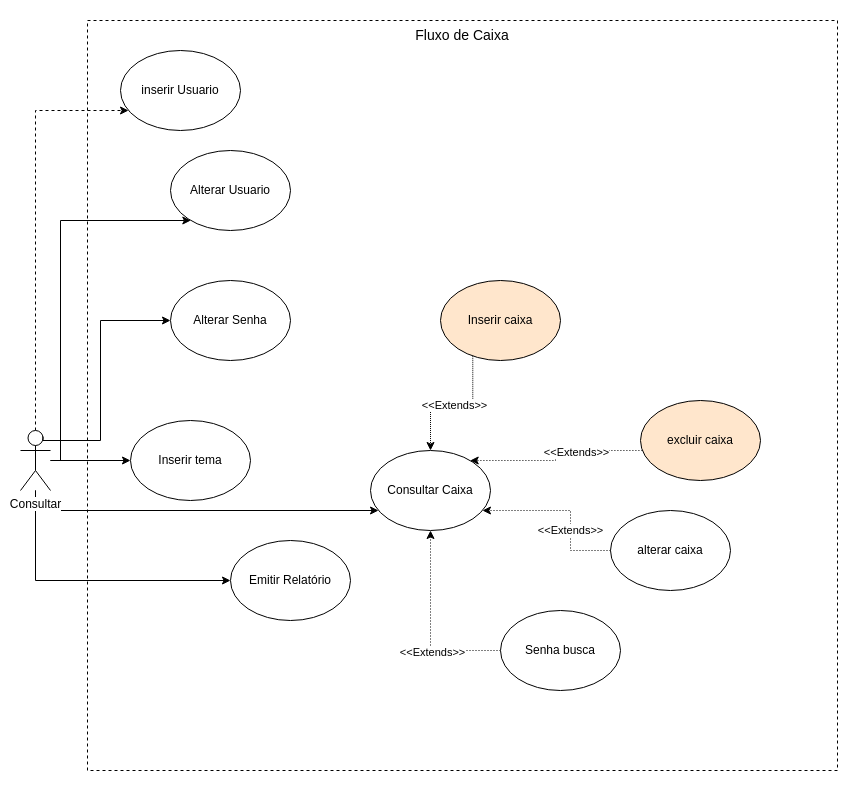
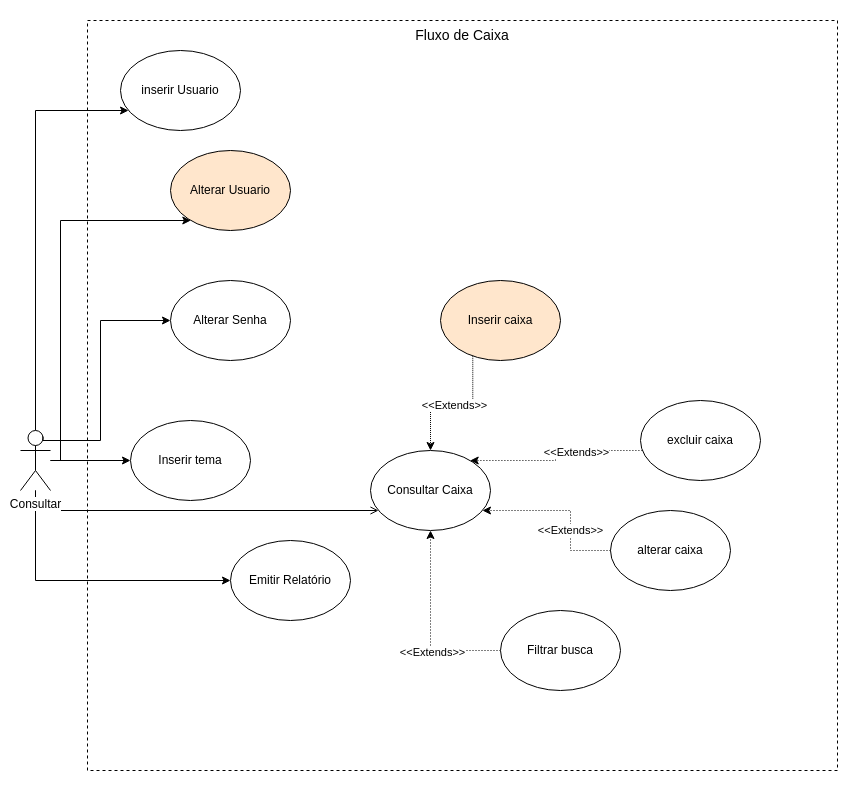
  <mxCell id="0" />
  <mxCell id="1" parent="0" />
  <mxCell id="2" value="&lt;font style=&quot;font-size: 14px&quot;&gt;Fluxo de Caixa&lt;/font&gt;" style="whiteSpace=wrap;html=1;aspect=fixed;dashed=1;verticalAlign=top;" parent="1" vertex="1"><mxGeometry x="87" y="20" width="750" height="750" as="geometry" /></mxCell>
- <mxCell id="3" style="edgeStyle=orthogonalEdgeStyle;rounded=0;orthogonalLoop=1;jettySize=auto;html=1;dashed=1;" parent="1" source="8" target="9" edge="1"><mxGeometry relative="1" as="geometry"><Array as="points"><mxPoint x="35" y="110" /></Array></mxGeometry></mxCell>
+ <mxCell id="3" style="edgeStyle=orthogonalEdgeStyle;rounded=0;orthogonalLoop=1;jettySize=auto;html=1;" parent="1" source="8" target="9" edge="1"><mxGeometry relative="1" as="geometry"><Array as="points"><mxPoint x="35" y="110" /></Array></mxGeometry></mxCell>
  <mxCell id="4" style="edgeStyle=orthogonalEdgeStyle;rounded=0;orthogonalLoop=1;jettySize=auto;html=1;" parent="1" source="8" target="10" edge="1"><mxGeometry relative="1" as="geometry"><Array as="points"><mxPoint x="190" y="450" /><mxPoint x="190" y="450" /></Array></mxGeometry></mxCell>
  <mxCell id="5" style="edgeStyle=orthogonalEdgeStyle;rounded=0;orthogonalLoop=1;jettySize=auto;html=1;" parent="1" source="8" target="11" edge="1"><mxGeometry relative="1" as="geometry"><Array as="points"><mxPoint x="35" y="580" /></Array></mxGeometry></mxCell>
- <mxCell id="6" style="edgeStyle=orthogonalEdgeStyle;rounded=0;orthogonalLoop=1;jettySize=auto;html=1;" parent="1" source="8" target="13" edge="1"><mxGeometry relative="1" as="geometry"><Array as="points"><mxPoint x="35" y="510" /></Array></mxGeometry></mxCell>
+ <mxCell id="6" style="edgeStyle=orthogonalEdgeStyle;rounded=0;orthogonalLoop=1;jettySize=auto;html=1;endArrow=open;" parent="1" source="8" target="13" edge="1"><mxGeometry relative="1" as="geometry"><Array as="points"><mxPoint x="35" y="510" /></Array></mxGeometry></mxCell>
  <mxCell id="7" style="edgeStyle=orthogonalEdgeStyle;rounded=0;orthogonalLoop=1;jettySize=auto;html=1;" edge="1" parent="1" source="8" target="25"><mxGeometry relative="1" as="geometry"><Array as="points"><mxPoint x="60" y="460" /><mxPoint x="60" y="220" /></Array></mxGeometry></mxCell>
  <mxCell id="8" value="Consultar" style="shape=umlActor;verticalLabelPosition=bottom;labelBackgroundColor=#ffffff;verticalAlign=top;html=1;outlineConnect=0;" parent="1" vertex="1"><mxGeometry x="20" y="430" width="30" height="60" as="geometry" /></mxCell>
  <mxCell id="9" value="inserir Usuario" style="ellipse;whiteSpace=wrap;html=1;" parent="1" vertex="1"><mxGeometry x="120" y="50" width="120" height="80" as="geometry" /></mxCell>
  <mxCell id="10" value="Inserir tema" style="ellipse;whiteSpace=wrap;html=1;" parent="1" vertex="1"><mxGeometry x="130" y="420" width="120" height="80" as="geometry" /></mxCell>
  <mxCell id="11" value="Emitir Relatório" style="ellipse;whiteSpace=wrap;html=1;" parent="1" vertex="1"><mxGeometry x="230" y="540" width="120" height="80" as="geometry" /></mxCell>
  <mxCell id="12" value="&amp;lt;&amp;lt;Extends&amp;gt;&amp;gt;" style="edgeStyle=orthogonalEdgeStyle;rounded=0;orthogonalLoop=1;jettySize=auto;html=1;dashed=1;dashPattern=1 1;exitX=0.269;exitY=0.947;exitDx=0;exitDy=0;exitPerimeter=0;" edge="1" parent="1" source="23" target="13"><mxGeometry relative="1" as="geometry" /></mxCell>
  <mxCell id="13" value="Consultar Caixa" style="ellipse;whiteSpace=wrap;html=1;" parent="1" vertex="1"><mxGeometry x="370" y="450" width="120" height="80" as="geometry" /></mxCell>
  <mxCell id="14" style="edgeStyle=orthogonalEdgeStyle;rounded=0;orthogonalLoop=1;jettySize=auto;html=1;dashed=1;dashPattern=1 2;" parent="1" source="16" target="13" edge="1"><mxGeometry relative="1" as="geometry"><Array as="points"><mxPoint x="430" y="650" /></Array></mxGeometry></mxCell>
  <mxCell id="15" value="&amp;lt;&amp;lt;Extends&amp;gt;&amp;gt;" style="edgeLabel;html=1;align=center;verticalAlign=middle;resizable=0;points=[];" parent="14" vertex="1" connectable="0"><mxGeometry x="-0.277" y="1" relative="1" as="geometry"><mxPoint as="offset" /></mxGeometry></mxCell>
- <mxCell id="16" value="Senha busca" style="ellipse;whiteSpace=wrap;html=1;" parent="1" vertex="1"><mxGeometry x="500" y="610" width="120" height="80" as="geometry" /></mxCell>
+ <mxCell id="16" value="Filtrar busca" style="ellipse;whiteSpace=wrap;html=1;" parent="1" vertex="1"><mxGeometry x="500" y="610" width="120" height="80" as="geometry" /></mxCell>
  <mxCell id="17" value="alterar caixa" style="ellipse;whiteSpace=wrap;html=1;" parent="1" vertex="1"><mxGeometry x="610" y="510" width="120" height="80" as="geometry" /></mxCell>
- <mxCell id="18" value="excluir caixa" style="ellipse;whiteSpace=wrap;html=1;fillColor=#ffe6cc;" parent="1" vertex="1"><mxGeometry x="640" y="400" width="120" height="80" as="geometry" /></mxCell>
+ <mxCell id="18" value="excluir caixa" style="ellipse;whiteSpace=wrap;html=1;" parent="1" vertex="1"><mxGeometry x="640" y="400" width="120" height="80" as="geometry" /></mxCell>
  <mxCell id="19" style="edgeStyle=orthogonalEdgeStyle;rounded=0;orthogonalLoop=1;jettySize=auto;html=1;dashed=1;dashPattern=1 2;" parent="1" source="18" target="13" edge="1"><mxGeometry relative="1" as="geometry"><mxPoint x="630" y="520" as="sourcePoint" /><mxPoint x="510" y="520" as="targetPoint" /><Array as="points"><mxPoint x="555" y="450" /><mxPoint x="555" y="460" /></Array></mxGeometry></mxCell>
  <mxCell id="20" value="&amp;lt;&amp;lt;Extends&amp;gt;&amp;gt;" style="edgeLabel;html=1;align=center;verticalAlign=middle;resizable=0;points=[];" parent="19" vertex="1" connectable="0"><mxGeometry x="-0.277" y="1" relative="1" as="geometry"><mxPoint as="offset" /></mxGeometry></mxCell>
  <mxCell id="21" style="edgeStyle=orthogonalEdgeStyle;rounded=0;orthogonalLoop=1;jettySize=auto;html=1;dashed=1;dashPattern=1 2;" parent="1" source="17" target="13" edge="1"><mxGeometry relative="1" as="geometry"><mxPoint x="640" y="530" as="sourcePoint" /><mxPoint x="520" y="530" as="targetPoint" /><Array as="points"><mxPoint x="570" y="550" /><mxPoint x="570" y="510" /></Array></mxGeometry></mxCell>
  <mxCell id="22" value="&amp;lt;&amp;lt;Extends&amp;gt;&amp;gt;" style="edgeLabel;html=1;align=center;verticalAlign=middle;resizable=0;points=[];" parent="21" vertex="1" connectable="0"><mxGeometry x="-0.277" y="1" relative="1" as="geometry"><mxPoint as="offset" /></mxGeometry></mxCell>
  <mxCell id="23" value="Inserir caixa" style="ellipse;whiteSpace=wrap;html=1;fillColor=#ffe6cc;" vertex="1" parent="1"><mxGeometry x="440" y="280" width="120" height="80" as="geometry" /></mxCell>
  <mxCell id="24" value="" style="edgeStyle=orthogonalEdgeStyle;rounded=0;orthogonalLoop=1;jettySize=auto;html=1;exitX=0.75;exitY=0.1;exitDx=0;exitDy=0;exitPerimeter=0;" edge="1" parent="1" source="8" target="26"><mxGeometry relative="1" as="geometry"><Array as="points"><mxPoint x="43" y="440" /><mxPoint x="100" y="440" /><mxPoint x="100" y="320" /></Array></mxGeometry></mxCell>
- <mxCell id="25" value="Alterar Usuario" style="ellipse;whiteSpace=wrap;html=1;" vertex="1" parent="1"><mxGeometry x="170" y="150" width="120" height="80" as="geometry" /></mxCell>
+ <mxCell id="25" value="Alterar Usuario" style="ellipse;whiteSpace=wrap;html=1;fillColor=#ffe6cc;" vertex="1" parent="1"><mxGeometry x="170" y="150" width="120" height="80" as="geometry" /></mxCell>
  <mxCell id="26" value="Alterar Senha" style="ellipse;whiteSpace=wrap;html=1;" vertex="1" parent="1"><mxGeometry x="170" y="280" width="120" height="80" as="geometry" /></mxCell>
